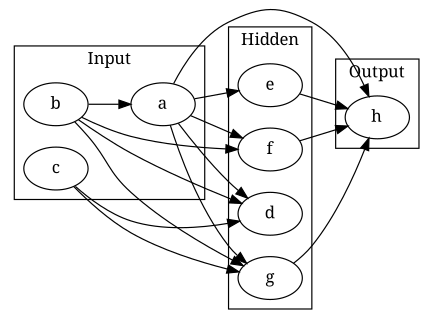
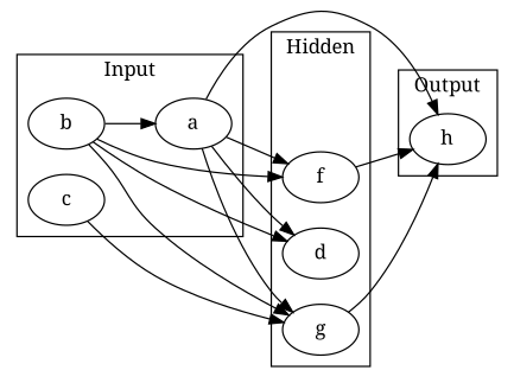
  digraph {
    fontname="Noto Serif"
    rankdir=LR
    node [fontname="Noto Serif"]
    edge [fontname="Noto Serif"]
    a
    b
    c
    d
-   e
    f
    g
    h
    subgraph cluster_1 {
      label=Input
      a
      b
      c
    }
    subgraph cluster_2 {
      label=Hidden
      d
-     e
      f
      g
    }
    subgraph cluster_3 {
      label=Output
      h
    }
    a -> d
-   a -> e
    a -> f
    a -> g
    a -> h
    b -> a
    b -> d
    b -> f
    b -> g
-   c -> d
    c -> g
-   e -> h
    f -> h
    g -> h
  }
